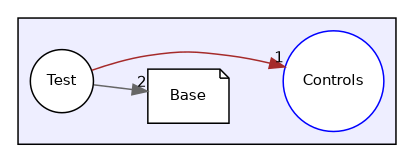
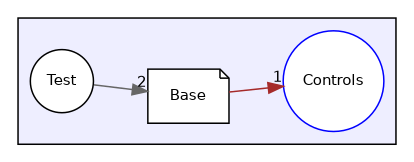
  digraph {
    compound=true
    rankdir=LR
    node [color=black fillcolor=white fontname=Helvetica fontsize=10 shape=circle style=filled]
    edge [labeldistance=1.5 labelfontname=Helvetica labelfontsize=10]
    n1 [label=Base shape=note]
    n2 [color=blue label=Controls]
    n3 [label=Test]
    subgraph cluster_1 {
      bgcolor="#eeeeff"
      pencolor=black
      n1
      n2
      n3
    }
-   n3 -> n2 [color=brown headlabel=1]
+   n1 -> n2 [color=brown headlabel=1]
    n3 -> n1 [color=gray40 headlabel=2]
  }
